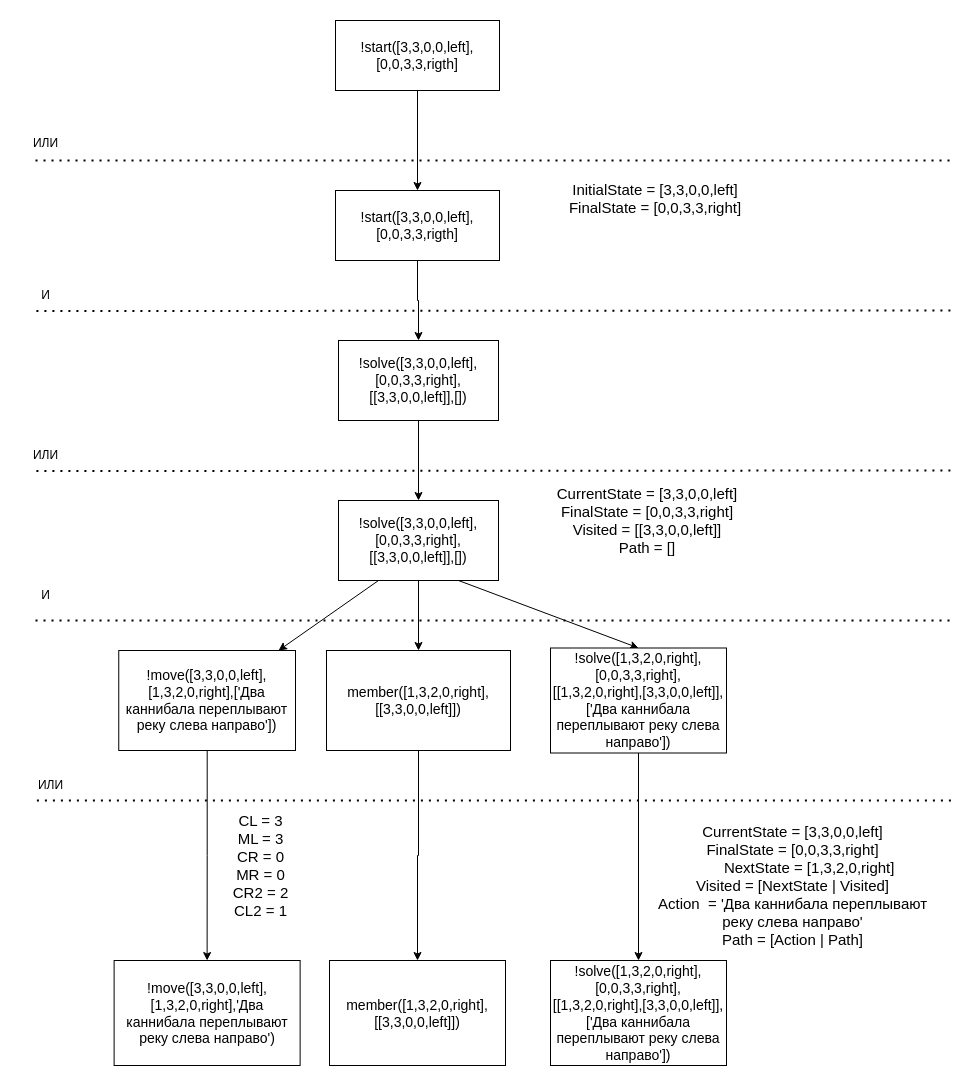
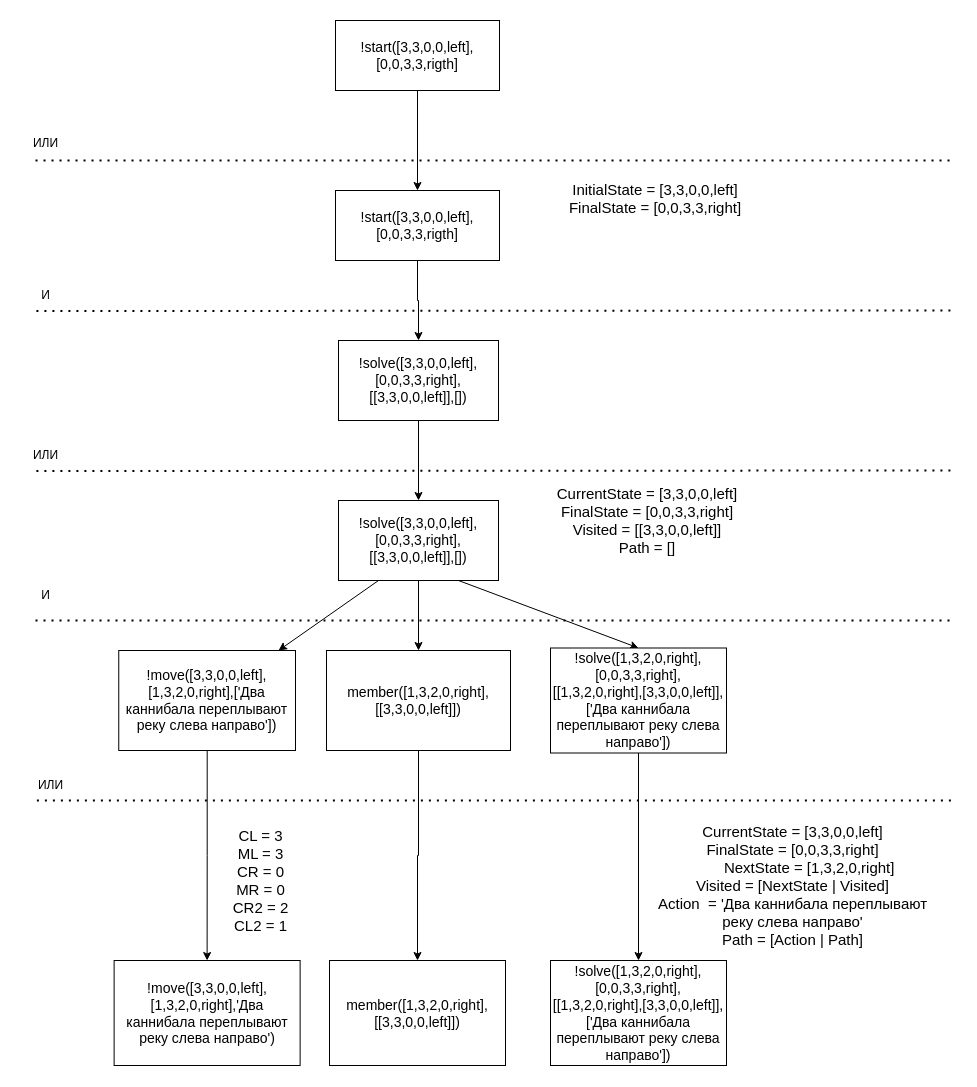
  <mxCell id="0" />
  <mxCell id="1" parent="0" />
  <mxCell id="2" style="edgeStyle=orthogonalEdgeStyle;rounded=0;orthogonalLoop=1;jettySize=auto;html=1;entryX=0.5;entryY=0;entryDx=0;entryDy=0;" edge="1" parent="1" source="3" target="7"><mxGeometry relative="1" as="geometry"><mxPoint x="417" y="210" as="targetPoint" /></mxGeometry></mxCell>
  <mxCell id="3" value="&lt;font style=&quot;font-size: 14px;&quot;&gt;!start([3,3,0,0,left],[0,0,3,3,rigth]&lt;/font&gt;" style="whiteSpace=wrap;html=1;" vertex="1" parent="1"><mxGeometry x="335" y="20" width="164" height="70" as="geometry" /></mxCell>
  <mxCell id="4" value="" style="endArrow=none;dashed=1;html=1;dashPattern=1 3;strokeWidth=2;rounded=0;" edge="1" parent="1"><mxGeometry width="50" height="50" relative="1" as="geometry"><mxPoint x="35" y="160" as="sourcePoint" /><mxPoint x="955" y="160" as="targetPoint" /></mxGeometry></mxCell>
  <mxCell id="5" value="ИЛИ" style="text;html=1;align=center;verticalAlign=middle;resizable=0;points=[];autosize=1;strokeColor=none;fillColor=none;" vertex="1" parent="1"><mxGeometry x="20" y="128" width="50" height="30" as="geometry" /></mxCell>
  <mxCell id="6" style="edgeStyle=orthogonalEdgeStyle;rounded=0;orthogonalLoop=1;jettySize=auto;html=1;entryX=0.5;entryY=0;entryDx=0;entryDy=0;" edge="1" parent="1" source="7" target="12"><mxGeometry relative="1" as="geometry"><mxPoint x="417" y="410" as="targetPoint" /></mxGeometry></mxCell>
  <mxCell id="7" value="&lt;font style=&quot;font-size: 14px;&quot;&gt;!start([3,3,0,0,left],[0,0,3,3,rigth]&lt;/font&gt;" style="whiteSpace=wrap;html=1;" vertex="1" parent="1"><mxGeometry x="335" y="190" width="164" height="70" as="geometry" /></mxCell>
  <mxCell id="8" value="" style="endArrow=none;dashed=1;html=1;dashPattern=1 3;strokeWidth=2;rounded=0;exitX=0.197;exitY=1.018;exitDx=0;exitDy=0;exitPerimeter=0;" edge="1" parent="1" source="9"><mxGeometry width="50" height="50" relative="1" as="geometry"><mxPoint x="20" y="310" as="sourcePoint" /><mxPoint x="955" y="310" as="targetPoint" /></mxGeometry></mxCell>
  <mxCell id="9" value="И" style="text;html=1;align=center;verticalAlign=middle;resizable=0;points=[];autosize=1;strokeColor=none;fillColor=none;" vertex="1" parent="1"><mxGeometry x="30" y="280" width="30" height="30" as="geometry" /></mxCell>
  <mxCell id="10" value="&lt;font style=&quot;text-align: left; text-wrap: nowrap; font-size: 15px;&quot;&gt;InitialState =&amp;nbsp;&lt;span style=&quot;text-wrap: wrap;&quot;&gt;[3,3,0,0,left]&lt;/span&gt;&lt;/font&gt;&lt;div style=&quot;text-align: left; text-wrap: nowrap; font-size: 15px;&quot;&gt;&lt;span style=&quot;text-wrap: wrap;&quot;&gt;FinalState = [&lt;/span&gt;&lt;span style=&quot;text-wrap: wrap; background-color: initial;&quot;&gt;0,0,3,3,right&lt;/span&gt;&lt;span style=&quot;text-wrap: wrap; background-color: initial;&quot;&gt;]&lt;/span&gt;&lt;/div&gt;" style="text;html=1;align=center;verticalAlign=middle;whiteSpace=wrap;rounded=0;" vertex="1" parent="1"><mxGeometry x="535" y="158" width="240" height="80" as="geometry" /></mxCell>
  <mxCell id="11" style="edgeStyle=orthogonalEdgeStyle;rounded=0;orthogonalLoop=1;jettySize=auto;html=1;entryX=0.5;entryY=0;entryDx=0;entryDy=0;" edge="1" parent="1" source="12" target="18"><mxGeometry relative="1" as="geometry"><mxPoint x="419" y="610" as="targetPoint" /></mxGeometry></mxCell>
  <mxCell id="12" value="&lt;font style=&quot;font-size: 14px;&quot;&gt;!solve([3,3,0,0,left],[0,0,3,3,right],[[3,3,0,0,left]],[])&lt;/font&gt;" style="whiteSpace=wrap;html=1;" vertex="1" parent="1"><mxGeometry x="338" y="340" width="160" height="80" as="geometry" /></mxCell>
  <mxCell id="13" value="" style="endArrow=none;dashed=1;html=1;dashPattern=1 3;strokeWidth=2;rounded=0;exitX=0.318;exitY=1.018;exitDx=0;exitDy=0;exitPerimeter=0;" edge="1" parent="1" source="14"><mxGeometry width="50" height="50" relative="1" as="geometry"><mxPoint x="21" y="470" as="sourcePoint" /><mxPoint x="955" y="470" as="targetPoint" /></mxGeometry></mxCell>
  <mxCell id="14" value="ИЛИ" style="text;html=1;align=center;verticalAlign=middle;resizable=0;points=[];autosize=1;strokeColor=none;fillColor=none;" vertex="1" parent="1"><mxGeometry x="20" y="440" width="50" height="30" as="geometry" /></mxCell>
  <mxCell id="15" style="rounded=0;orthogonalLoop=1;jettySize=auto;html=1;exitX=0.25;exitY=1;exitDx=0;exitDy=0;" edge="1" parent="1" source="18" target="23"><mxGeometry relative="1" as="geometry" /></mxCell>
  <mxCell id="16" style="edgeStyle=orthogonalEdgeStyle;rounded=0;orthogonalLoop=1;jettySize=auto;html=1;entryX=0.5;entryY=0;entryDx=0;entryDy=0;" edge="1" parent="1" source="18" target="25"><mxGeometry relative="1" as="geometry" /></mxCell>
  <mxCell id="17" style="rounded=0;orthogonalLoop=1;jettySize=auto;html=1;entryX=0.5;entryY=0;entryDx=0;entryDy=0;exitX=0.75;exitY=1;exitDx=0;exitDy=0;" edge="1" parent="1" source="18" target="27"><mxGeometry relative="1" as="geometry" /></mxCell>
  <mxCell id="18" value="&lt;font style=&quot;font-size: 14px;&quot;&gt;!solve([3,3,0,0,left],[0,0,3,3,right],[[3,3,0,0,left]],[])&lt;/font&gt;" style="whiteSpace=wrap;html=1;" vertex="1" parent="1"><mxGeometry x="338" y="500" width="160" height="80" as="geometry" /></mxCell>
  <mxCell id="19" value="&lt;font style=&quot;font-size: 15px;&quot;&gt;CurrentState =&amp;nbsp;&lt;span style=&quot;text-align: left;&quot;&gt;[3,3,0,0,left]&lt;/span&gt;&lt;br&gt;FinalState =&amp;nbsp;&lt;span style=&quot;text-align: left;&quot;&gt;[&lt;/span&gt;&lt;span style=&quot;text-align: left; background-color: initial;&quot;&gt;0,0,3,3,right&lt;/span&gt;&lt;span style=&quot;text-align: left; background-color: initial;&quot;&gt;]&lt;/span&gt;&lt;br&gt;Visited =&amp;nbsp;[&lt;span style=&quot;text-align: left;&quot;&gt;[3,3,0,0,left]&lt;/span&gt;]&lt;br&gt;Path =&amp;nbsp;[]&lt;/font&gt;" style="text;html=1;align=center;verticalAlign=middle;whiteSpace=wrap;rounded=0;" vertex="1" parent="1"><mxGeometry x="497" y="480" width="300" height="80" as="geometry" /></mxCell>
  <mxCell id="20" value="" style="endArrow=none;dashed=1;html=1;dashPattern=1 3;strokeWidth=2;rounded=0;" edge="1" parent="1"><mxGeometry width="50" height="50" relative="1" as="geometry"><mxPoint x="35" y="620" as="sourcePoint" /><mxPoint x="955" y="620" as="targetPoint" /></mxGeometry></mxCell>
  <mxCell id="21" value="И" style="text;html=1;align=center;verticalAlign=middle;resizable=0;points=[];autosize=1;strokeColor=none;fillColor=none;" vertex="1" parent="1"><mxGeometry x="30" y="580" width="30" height="30" as="geometry" /></mxCell>
  <mxCell id="22" style="edgeStyle=orthogonalEdgeStyle;rounded=0;orthogonalLoop=1;jettySize=auto;html=1;entryX=0.5;entryY=0;entryDx=0;entryDy=0;" edge="1" parent="1" source="23" target="30"><mxGeometry relative="1" as="geometry"><mxPoint x="202" y="1030" as="targetPoint" /></mxGeometry></mxCell>
  <mxCell id="23" value="&lt;font style=&quot;font-size: 14px;&quot;&gt;!move([3,3,0,0,left],[1,3,2,0,right],['Два каннибала переплывают реку слева направо'])&lt;/font&gt;" style="whiteSpace=wrap;html=1;" vertex="1" parent="1"><mxGeometry x="118.25" y="650" width="176.75" height="100" as="geometry" /></mxCell>
  <mxCell id="24" style="edgeStyle=orthogonalEdgeStyle;rounded=0;orthogonalLoop=1;jettySize=auto;html=1;entryX=0.5;entryY=0;entryDx=0;entryDy=0;" edge="1" parent="1" source="25" target="31"><mxGeometry relative="1" as="geometry" /></mxCell>
  <mxCell id="25" value="&lt;font style=&quot;font-size: 14px;&quot;&gt;member([1,3,2,0,right], [[3,3,0,0,left]])&lt;/font&gt;" style="whiteSpace=wrap;html=1;" vertex="1" parent="1"><mxGeometry x="326" y="650" width="184" height="100" as="geometry" /></mxCell>
  <mxCell id="26" style="edgeStyle=orthogonalEdgeStyle;rounded=0;orthogonalLoop=1;jettySize=auto;html=1;entryX=0.5;entryY=0;entryDx=0;entryDy=0;" edge="1" parent="1" source="27" target="32"><mxGeometry relative="1" as="geometry" /></mxCell>
  <mxCell id="27" value="&lt;font style=&quot;font-size: 14px;&quot;&gt;!solve([1,3,2,0,right],[0,0,3,3,right],[[1,3,2,0,right],[3,3,0,0,left]],['Два каннибала переплывают реку слева направо'])&lt;/font&gt;" style="whiteSpace=wrap;html=1;" vertex="1" parent="1"><mxGeometry x="550" y="647.5" width="176" height="105" as="geometry" /></mxCell>
  <mxCell id="28" value="" style="endArrow=none;dashed=1;html=1;dashPattern=1 3;strokeWidth=2;rounded=0;exitX=0.228;exitY=1;exitDx=0;exitDy=0;exitPerimeter=0;" edge="1" parent="1" source="29"><mxGeometry width="50" height="50" relative="1" as="geometry"><mxPoint x="15" y="800" as="sourcePoint" /><mxPoint x="955" y="800" as="targetPoint" /></mxGeometry></mxCell>
  <mxCell id="29" value="ИЛИ" style="text;html=1;align=center;verticalAlign=middle;resizable=0;points=[];autosize=1;strokeColor=none;fillColor=none;" vertex="1" parent="1"><mxGeometry x="25" y="770" width="50" height="30" as="geometry" /></mxCell>
  <mxCell id="30" value="&lt;font style=&quot;font-size: 14px;&quot;&gt;!move([3,3,0,0,left],[1,3,2,0,right],'Два каннибала переплывают реку слева направо')&lt;/font&gt;" style="whiteSpace=wrap;html=1;" vertex="1" parent="1"><mxGeometry x="113.62" y="960" width="186" height="105" as="geometry" /></mxCell>
  <mxCell id="31" value="&lt;font style=&quot;font-size: 14px;&quot;&gt;member([1,3,2,0,right], [[3,3,0,0,left]])&lt;/font&gt;" style="whiteSpace=wrap;html=1;" vertex="1" parent="1"><mxGeometry x="329" y="960" width="176" height="105" as="geometry" /></mxCell>
  <mxCell id="32" value="&lt;font style=&quot;font-size: 14px;&quot;&gt;!solve([1,3,2,0,right],[0,0,3,3,right],[[1,3,2,0,right],[3,3,0,0,left]],['Два каннибала переплывают реку слева направо'])&lt;/font&gt;" style="whiteSpace=wrap;html=1;" vertex="1" parent="1"><mxGeometry x="550" y="960" width="176" height="105" as="geometry" /></mxCell>
  <mxCell id="33" value="&lt;font style=&quot;font-size: 15px;&quot;&gt;CurrentState =&amp;nbsp;[3,3,0,0,left]&lt;br&gt;FinalState =&amp;nbsp;[0,0,3,3,right]&lt;br&gt;&lt;span style=&quot;white-space: pre;&quot;&gt;&#09;&lt;/span&gt;NextState =&amp;nbsp;[1,3,2,0,right]&lt;br&gt;Visited = [NextState | Visited]&lt;/font&gt;&lt;div&gt;&lt;font style=&quot;font-size: 15px;&quot;&gt;Action&amp;nbsp; = 'Два каннибала переплывают реку слева направо'&lt;br&gt;Path = [Action | Path]&lt;/font&gt;&lt;/div&gt;" style="text;html=1;align=center;verticalAlign=middle;whiteSpace=wrap;rounded=0;" vertex="1" parent="1"><mxGeometry x="645" y="825" width="294.5" height="120" as="geometry" /></mxCell>
- <mxCell id="34" value="&lt;font style=&quot;font-size: 15px;&quot;&gt;CL = 3&lt;br&gt;ML = 3&lt;br&gt;CR = 0&lt;br&gt;MR = 0&lt;br&gt;CR2 = 2&lt;br&gt;CL2 = 1&lt;/font&gt;" style="text;html=1;align=center;verticalAlign=middle;resizable=0;points=[];autosize=1;strokeColor=none;fillColor=none;" vertex="1" parent="1"><mxGeometry x="219.62" y="805" width="80" height="120" as="geometry" /></mxCell>
+ <mxCell id="34" value="&lt;font style=&quot;font-size: 15px;&quot;&gt;CL = 3&lt;br&gt;ML = 3&lt;br&gt;CR = 0&lt;br&gt;MR = 0&lt;br&gt;CR2 = 2&lt;br&gt;CL2 = 1&lt;/font&gt;" style="text;html=1;align=center;verticalAlign=middle;resizable=0;points=[];autosize=1;strokeColor=none;fillColor=none;" vertex="1" parent="1"><mxGeometry x="219.62" y="820" width="80" height="120" as="geometry" /></mxCell>
